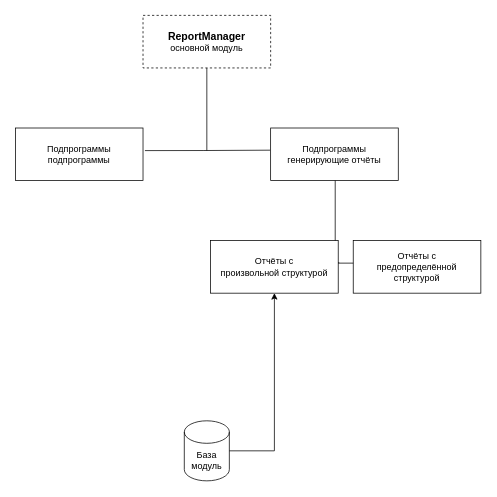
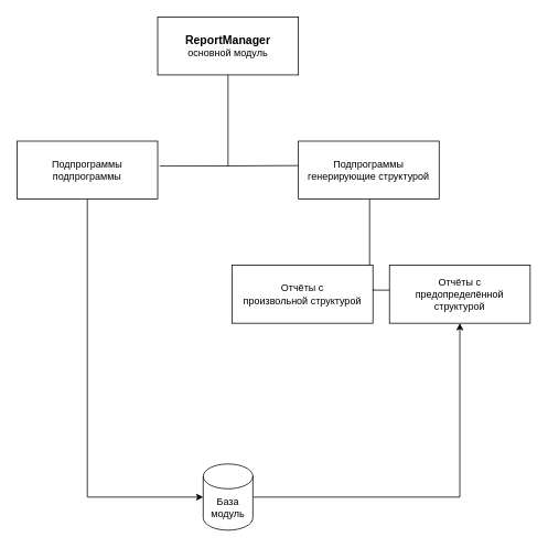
  <mxCell id="0" />
  <mxCell id="1" parent="0" />
- <mxCell id="2" value="&lt;b&gt;&lt;font style=&quot;font-size: 14px;&quot;&gt;ReportManager&lt;/font&gt;&lt;/b&gt;&lt;br&gt;основной модуль" style="rounded=0;whiteSpace=wrap;html=1;dashed=1;" vertex="1" parent="1"><mxGeometry x="190" y="20" width="170" height="70" as="geometry" /></mxCell>
- <mxCell id="3" value="Подпрограммы генерирующие отчёты" style="rounded=0;whiteSpace=wrap;html=1;" vertex="1" parent="1"><mxGeometry x="360" y="170" width="170" height="70" as="geometry" /></mxCell>
+ <mxCell id="2" value="&lt;b&gt;&lt;font style=&quot;font-size: 14px;&quot;&gt;ReportManager&lt;/font&gt;&lt;/b&gt;&lt;br&gt;основной модуль" style="rounded=0;whiteSpace=wrap;html=1;" vertex="1" parent="1"><mxGeometry x="190" y="20" width="170" height="70" as="geometry" /></mxCell>
+ <mxCell id="3" value="Подпрограммы генерирующие структурой" style="rounded=0;whiteSpace=wrap;html=1;" vertex="1" parent="1"><mxGeometry x="360" y="170" width="170" height="70" as="geometry" /></mxCell>
  <mxCell id="4" value="Подпрограммы&lt;br&gt;подпрограммы" style="rounded=0;whiteSpace=wrap;html=1;" vertex="1" parent="1"><mxGeometry x="20" y="170" width="170" height="70" as="geometry" /></mxCell>
  <mxCell id="5" value="" style="endArrow=none;html=1;rounded=0;entryX=-0.004;entryY=0.422;entryDx=0;entryDy=0;exitX=1.015;exitY=0.43;exitDx=0;exitDy=0;strokeWidth=1;entryPerimeter=0;exitPerimeter=0;" edge="1" parent="1" source="4" target="3"><mxGeometry width="50" height="50" relative="1" as="geometry"><mxPoint x="290" y="170" as="sourcePoint" /><mxPoint x="340" y="120" as="targetPoint" /><Array as="points"><mxPoint x="270" y="200" /></Array></mxGeometry></mxCell>
  <mxCell id="6" value="" style="endArrow=none;html=1;rounded=0;entryX=0.5;entryY=1;entryDx=0;entryDy=0;" edge="1" parent="1" target="2"><mxGeometry width="50" height="50" relative="1" as="geometry"><mxPoint x="275" y="200" as="sourcePoint" /><mxPoint x="340" y="120" as="targetPoint" /></mxGeometry></mxCell>
+ <mxCell id="7" style="edgeStyle=orthogonalEdgeStyle;rounded=0;orthogonalLoop=1;jettySize=auto;html=1;entryX=0.5;entryY=1;entryDx=0;entryDy=0;" edge="1" parent="1" source="8" target="12"><mxGeometry relative="1" as="geometry" /></mxCell>
  <mxCell id="8" value="База&lt;br&gt;модуль" style="shape=cylinder3;whiteSpace=wrap;html=1;boundedLbl=1;backgroundOutline=1;size=15;" vertex="1" parent="1"><mxGeometry x="245" y="560" width="60" height="80" as="geometry" /></mxCell>
+ <mxCell id="9" style="edgeStyle=orthogonalEdgeStyle;rounded=0;orthogonalLoop=1;jettySize=auto;html=1;entryX=0;entryY=0.5;entryDx=0;entryDy=0;entryPerimeter=0;exitX=0.5;exitY=1;exitDx=0;exitDy=0;" edge="1" parent="1" source="4" target="8"><mxGeometry relative="1" as="geometry" /></mxCell>
  <mxCell id="10" value="" style="endArrow=none;html=1;rounded=0;entryX=0.5;entryY=1;entryDx=0;entryDy=0;" edge="1" parent="1"><mxGeometry width="50" height="50" relative="1" as="geometry"><mxPoint x="446" y="350" as="sourcePoint" /><mxPoint x="446" y="240" as="targetPoint" /></mxGeometry></mxCell>
  <mxCell id="11" value="" style="endArrow=none;html=1;rounded=0;entryX=-0.004;entryY=0.422;entryDx=0;entryDy=0;exitX=1.008;exitY=0.42;exitDx=0;exitDy=0;strokeWidth=1;entryPerimeter=0;exitPerimeter=0;" edge="1" parent="1" source="13"><mxGeometry width="50" height="50" relative="1" as="geometry"><mxPoint x="364" y="350" as="sourcePoint" /><mxPoint x="530" y="350" as="targetPoint" /><Array as="points"><mxPoint x="441" y="350" /></Array></mxGeometry></mxCell>
  <mxCell id="12" value="Отчёты с &lt;br&gt;предопределённой&lt;br&gt;структурой" style="rounded=0;whiteSpace=wrap;html=1;" vertex="1" parent="1"><mxGeometry x="470" y="320" width="170" height="70" as="geometry" /></mxCell>
  <mxCell id="13" value="Отчёты с&lt;br&gt;произвольной структурой" style="rounded=0;whiteSpace=wrap;html=1;" vertex="1" parent="1"><mxGeometry x="280" y="320" width="170" height="70" as="geometry" /></mxCell>
- <mxCell id="14" style="edgeStyle=orthogonalEdgeStyle;rounded=0;orthogonalLoop=1;jettySize=auto;html=1;entryX=0.5;entryY=1;entryDx=0;entryDy=0;exitX=1;exitY=0.5;exitDx=0;exitDy=0;exitPerimeter=0;" edge="1" parent="1" source="8" target="13"><mxGeometry relative="1" as="geometry" /></mxCell>
